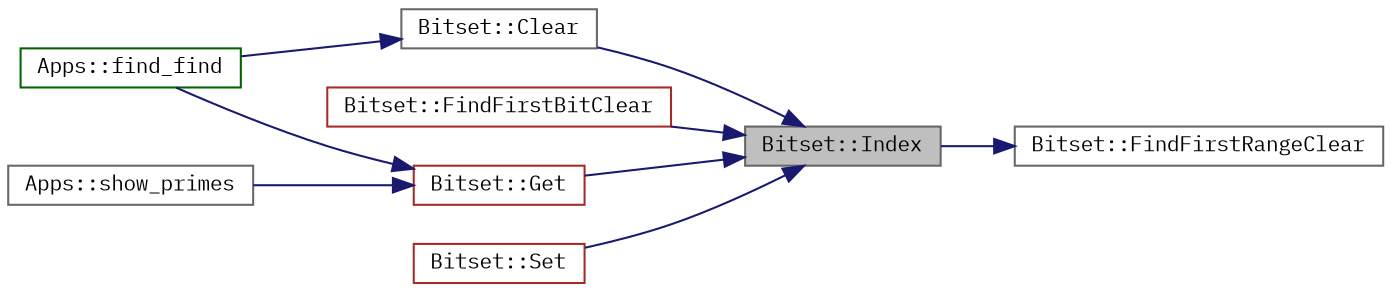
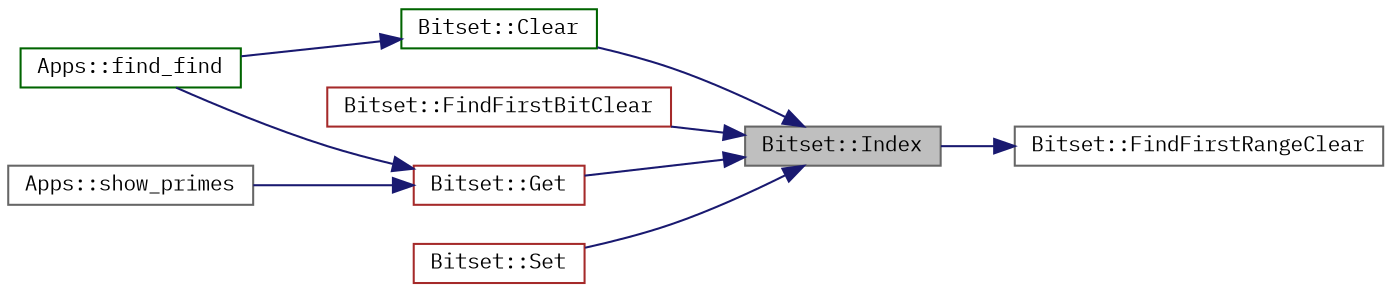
  digraph {
    fontname="IBM Plex Mono"
    rankdir=RL
    node [color=gray40 fillcolor=white fontname="IBM Plex Mono" fontsize=10 shape=record style=filled]
    edge [color=midnightblue dir=back fontname="IBM Plex Mono" fontsize=10 labelfontname=Helvetica labelfontsize=10 style=solid]
    n1 [fillcolor=grey75 fontcolor=black height=0.2 label="Bitset::Index" width=0.4]
-   n2 [height=0.2 label="Bitset::Clear" width=0.4]
+   n2 [color=darkgreen height=0.2 label="Bitset::Clear" width=0.4]
    n3 [color=brown height=0.2 label="Bitset::FindFirstBitClear" width=0.4]
    n4 [color=brown height=0.2 label="Bitset::Get" width=0.4]
    n5 [color=brown height=0.2 label="Bitset::Set" width=0.4]
    n6 [color=darkgreen height=0.2 label="Apps::find_find" width=0.4]
    n7 [height=0.2 label="Bitset::FindFirstRangeClear" width=0.4]
    n8 [height=0.2 label="Apps::show_primes" width=0.4]
    n1 -> n2
    n1 -> n3
    n1 -> n4
    n1 -> n5
    n2 -> n6
    n4 -> n6
    n4 -> n8
    n7 -> n1
  }
